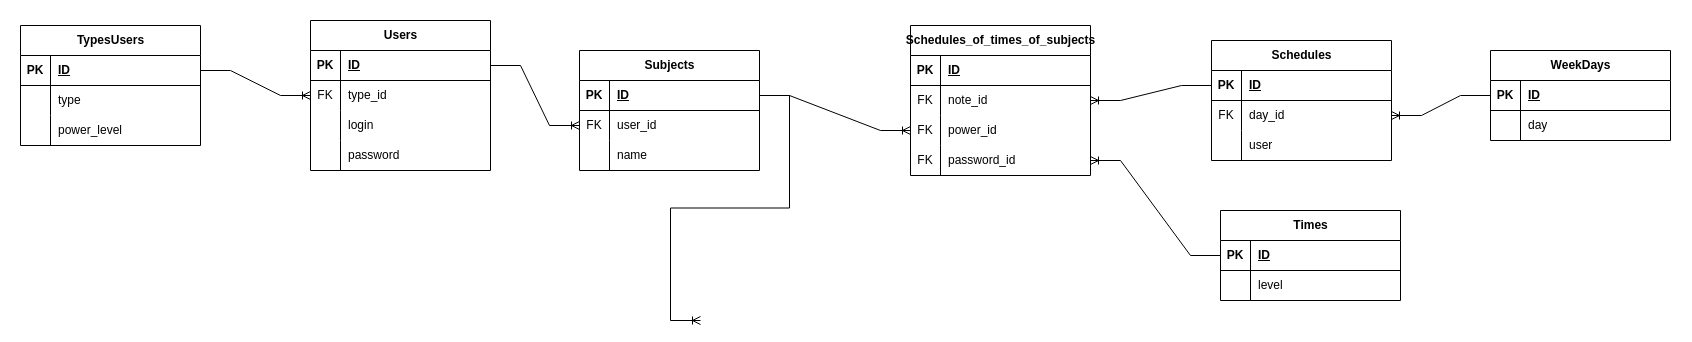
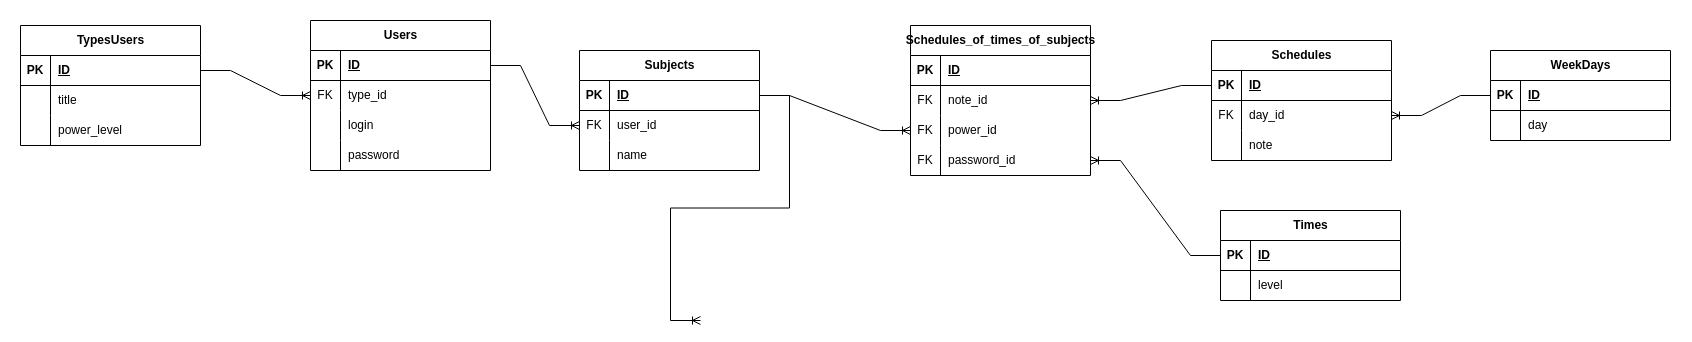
  <mxCell id="0" />
  <mxCell id="1" parent="0" />
  <mxCell id="2" value="Users" style="shape=table;startSize=30;container=1;collapsible=1;childLayout=tableLayout;fixedRows=1;rowLines=0;fontStyle=1;align=center;resizeLast=1;html=1;" parent="1" vertex="1"><mxGeometry x="310" y="20" width="180" height="150" as="geometry" /></mxCell>
  <mxCell id="3" value="" style="shape=tableRow;horizontal=0;startSize=0;swimlaneHead=0;swimlaneBody=0;fillColor=none;collapsible=0;dropTarget=0;points=[[0,0.5],[1,0.5]];portConstraint=eastwest;top=0;left=0;right=0;bottom=1;" parent="2" vertex="1"><mxGeometry y="30" width="180" height="30" as="geometry" /></mxCell>
  <mxCell id="4" value="PK" style="shape=partialRectangle;connectable=0;fillColor=none;top=0;left=0;bottom=0;right=0;fontStyle=1;overflow=hidden;whiteSpace=wrap;html=1;" parent="3" vertex="1"><mxGeometry width="30" height="30" as="geometry"><mxRectangle width="30" height="30" as="alternateBounds" /></mxGeometry></mxCell>
  <mxCell id="5" value="ID" style="shape=partialRectangle;connectable=0;fillColor=none;top=0;left=0;bottom=0;right=0;align=left;spacingLeft=6;fontStyle=5;overflow=hidden;whiteSpace=wrap;html=1;" parent="3" vertex="1"><mxGeometry x="30" width="150" height="30" as="geometry"><mxRectangle width="150" height="30" as="alternateBounds" /></mxGeometry></mxCell>
  <mxCell id="6" value="" style="shape=tableRow;horizontal=0;startSize=0;swimlaneHead=0;swimlaneBody=0;fillColor=none;collapsible=0;dropTarget=0;points=[[0,0.5],[1,0.5]];portConstraint=eastwest;top=0;left=0;right=0;bottom=0;" parent="2" vertex="1"><mxGeometry y="60" width="180" height="30" as="geometry" /></mxCell>
  <mxCell id="7" value="FK" style="shape=partialRectangle;connectable=0;fillColor=none;top=0;left=0;bottom=0;right=0;fontStyle=0;overflow=hidden;whiteSpace=wrap;html=1;" parent="6" vertex="1"><mxGeometry width="30" height="30" as="geometry"><mxRectangle width="30" height="30" as="alternateBounds" /></mxGeometry></mxCell>
  <mxCell id="8" value="type_id" style="shape=partialRectangle;connectable=0;fillColor=none;top=0;left=0;bottom=0;right=0;align=left;spacingLeft=6;fontStyle=0;overflow=hidden;whiteSpace=wrap;html=1;" parent="6" vertex="1"><mxGeometry x="30" width="150" height="30" as="geometry"><mxRectangle width="150" height="30" as="alternateBounds" /></mxGeometry></mxCell>
  <mxCell id="9" value="" style="shape=tableRow;horizontal=0;startSize=0;swimlaneHead=0;swimlaneBody=0;fillColor=none;collapsible=0;dropTarget=0;points=[[0,0.5],[1,0.5]];portConstraint=eastwest;top=0;left=0;right=0;bottom=0;" parent="2" vertex="1"><mxGeometry y="90" width="180" height="30" as="geometry" /></mxCell>
  <mxCell id="10" value="" style="shape=partialRectangle;connectable=0;fillColor=none;top=0;left=0;bottom=0;right=0;editable=1;overflow=hidden;whiteSpace=wrap;html=1;" parent="9" vertex="1"><mxGeometry width="30" height="30" as="geometry"><mxRectangle width="30" height="30" as="alternateBounds" /></mxGeometry></mxCell>
  <mxCell id="11" value="login" style="shape=partialRectangle;connectable=0;fillColor=none;top=0;left=0;bottom=0;right=0;align=left;spacingLeft=6;overflow=hidden;whiteSpace=wrap;html=1;" parent="9" vertex="1"><mxGeometry x="30" width="150" height="30" as="geometry"><mxRectangle width="150" height="30" as="alternateBounds" /></mxGeometry></mxCell>
  <mxCell id="12" value="" style="shape=tableRow;horizontal=0;startSize=0;swimlaneHead=0;swimlaneBody=0;fillColor=none;collapsible=0;dropTarget=0;points=[[0,0.5],[1,0.5]];portConstraint=eastwest;top=0;left=0;right=0;bottom=0;" parent="2" vertex="1"><mxGeometry y="120" width="180" height="30" as="geometry" /></mxCell>
  <mxCell id="13" value="" style="shape=partialRectangle;connectable=0;fillColor=none;top=0;left=0;bottom=0;right=0;editable=1;overflow=hidden;whiteSpace=wrap;html=1;" parent="12" vertex="1"><mxGeometry width="30" height="30" as="geometry"><mxRectangle width="30" height="30" as="alternateBounds" /></mxGeometry></mxCell>
  <mxCell id="14" value="password" style="shape=partialRectangle;connectable=0;fillColor=none;top=0;left=0;bottom=0;right=0;align=left;spacingLeft=6;overflow=hidden;whiteSpace=wrap;html=1;" parent="12" vertex="1"><mxGeometry x="30" width="150" height="30" as="geometry"><mxRectangle width="150" height="30" as="alternateBounds" /></mxGeometry></mxCell>
  <mxCell id="15" value="TypesUsers" style="shape=table;startSize=30;container=1;collapsible=1;childLayout=tableLayout;fixedRows=1;rowLines=0;fontStyle=1;align=center;resizeLast=1;html=1;" parent="1" vertex="1"><mxGeometry x="20" y="25" width="180" height="120" as="geometry" /></mxCell>
  <mxCell id="16" value="" style="shape=tableRow;horizontal=0;startSize=0;swimlaneHead=0;swimlaneBody=0;fillColor=none;collapsible=0;dropTarget=0;points=[[0,0.5],[1,0.5]];portConstraint=eastwest;top=0;left=0;right=0;bottom=1;" parent="15" vertex="1"><mxGeometry y="30" width="180" height="30" as="geometry" /></mxCell>
  <mxCell id="17" value="PK" style="shape=partialRectangle;connectable=0;fillColor=none;top=0;left=0;bottom=0;right=0;fontStyle=1;overflow=hidden;whiteSpace=wrap;html=1;" parent="16" vertex="1"><mxGeometry width="30" height="30" as="geometry"><mxRectangle width="30" height="30" as="alternateBounds" /></mxGeometry></mxCell>
  <mxCell id="18" value="ID" style="shape=partialRectangle;connectable=0;fillColor=none;top=0;left=0;bottom=0;right=0;align=left;spacingLeft=6;fontStyle=5;overflow=hidden;whiteSpace=wrap;html=1;" parent="16" vertex="1"><mxGeometry x="30" width="150" height="30" as="geometry"><mxRectangle width="150" height="30" as="alternateBounds" /></mxGeometry></mxCell>
  <mxCell id="19" value="" style="shape=tableRow;horizontal=0;startSize=0;swimlaneHead=0;swimlaneBody=0;fillColor=none;collapsible=0;dropTarget=0;points=[[0,0.5],[1,0.5]];portConstraint=eastwest;top=0;left=0;right=0;bottom=0;" parent="15" vertex="1"><mxGeometry y="60" width="180" height="30" as="geometry" /></mxCell>
  <mxCell id="20" value="" style="shape=partialRectangle;connectable=0;fillColor=none;top=0;left=0;bottom=0;right=0;editable=1;overflow=hidden;whiteSpace=wrap;html=1;" parent="19" vertex="1"><mxGeometry width="30" height="30" as="geometry"><mxRectangle width="30" height="30" as="alternateBounds" /></mxGeometry></mxCell>
- <mxCell id="21" value="type" style="shape=partialRectangle;connectable=0;fillColor=none;top=0;left=0;bottom=0;right=0;align=left;spacingLeft=6;overflow=hidden;whiteSpace=wrap;html=1;" parent="19" vertex="1"><mxGeometry x="30" width="150" height="30" as="geometry"><mxRectangle width="150" height="30" as="alternateBounds" /></mxGeometry></mxCell>
+ <mxCell id="21" value="title" style="shape=partialRectangle;connectable=0;fillColor=none;top=0;left=0;bottom=0;right=0;align=left;spacingLeft=6;overflow=hidden;whiteSpace=wrap;html=1;" parent="19" vertex="1"><mxGeometry x="30" width="150" height="30" as="geometry"><mxRectangle width="150" height="30" as="alternateBounds" /></mxGeometry></mxCell>
  <mxCell id="22" value="" style="shape=tableRow;horizontal=0;startSize=0;swimlaneHead=0;swimlaneBody=0;fillColor=none;collapsible=0;dropTarget=0;points=[[0,0.5],[1,0.5]];portConstraint=eastwest;top=0;left=0;right=0;bottom=0;" parent="15" vertex="1"><mxGeometry y="90" width="180" height="30" as="geometry" /></mxCell>
  <mxCell id="23" value="" style="shape=partialRectangle;connectable=0;fillColor=none;top=0;left=0;bottom=0;right=0;editable=1;overflow=hidden;whiteSpace=wrap;html=1;" parent="22" vertex="1"><mxGeometry width="30" height="30" as="geometry"><mxRectangle width="30" height="30" as="alternateBounds" /></mxGeometry></mxCell>
  <mxCell id="24" value="power_level" style="shape=partialRectangle;connectable=0;fillColor=none;top=0;left=0;bottom=0;right=0;align=left;spacingLeft=6;overflow=hidden;whiteSpace=wrap;html=1;" parent="22" vertex="1"><mxGeometry x="30" width="150" height="30" as="geometry"><mxRectangle width="150" height="30" as="alternateBounds" /></mxGeometry></mxCell>
  <mxCell id="25" value="Subjects" style="shape=table;startSize=30;container=1;collapsible=1;childLayout=tableLayout;fixedRows=1;rowLines=0;fontStyle=1;align=center;resizeLast=1;html=1;" parent="1" vertex="1"><mxGeometry x="579" y="50" width="180" height="120" as="geometry" /></mxCell>
  <mxCell id="26" value="" style="shape=tableRow;horizontal=0;startSize=0;swimlaneHead=0;swimlaneBody=0;fillColor=none;collapsible=0;dropTarget=0;points=[[0,0.5],[1,0.5]];portConstraint=eastwest;top=0;left=0;right=0;bottom=1;" parent="25" vertex="1"><mxGeometry y="30" width="180" height="30" as="geometry" /></mxCell>
  <mxCell id="27" value="PK" style="shape=partialRectangle;connectable=0;fillColor=none;top=0;left=0;bottom=0;right=0;fontStyle=1;overflow=hidden;whiteSpace=wrap;html=1;" parent="26" vertex="1"><mxGeometry width="30" height="30" as="geometry"><mxRectangle width="30" height="30" as="alternateBounds" /></mxGeometry></mxCell>
  <mxCell id="28" value="ID" style="shape=partialRectangle;connectable=0;fillColor=none;top=0;left=0;bottom=0;right=0;align=left;spacingLeft=6;fontStyle=5;overflow=hidden;whiteSpace=wrap;html=1;" parent="26" vertex="1"><mxGeometry x="30" width="150" height="30" as="geometry"><mxRectangle width="150" height="30" as="alternateBounds" /></mxGeometry></mxCell>
  <mxCell id="29" value="" style="shape=tableRow;horizontal=0;startSize=0;swimlaneHead=0;swimlaneBody=0;fillColor=none;collapsible=0;dropTarget=0;points=[[0,0.5],[1,0.5]];portConstraint=eastwest;top=0;left=0;right=0;bottom=0;" parent="25" vertex="1"><mxGeometry y="60" width="180" height="30" as="geometry" /></mxCell>
  <mxCell id="30" value="FK" style="shape=partialRectangle;connectable=0;fillColor=none;top=0;left=0;bottom=0;right=0;fontStyle=0;overflow=hidden;whiteSpace=wrap;html=1;" parent="29" vertex="1"><mxGeometry width="30" height="30" as="geometry"><mxRectangle width="30" height="30" as="alternateBounds" /></mxGeometry></mxCell>
  <mxCell id="31" value="user_id" style="shape=partialRectangle;connectable=0;fillColor=none;top=0;left=0;bottom=0;right=0;align=left;spacingLeft=6;fontStyle=0;overflow=hidden;whiteSpace=wrap;html=1;" parent="29" vertex="1"><mxGeometry x="30" width="150" height="30" as="geometry"><mxRectangle width="150" height="30" as="alternateBounds" /></mxGeometry></mxCell>
  <mxCell id="32" value="" style="shape=tableRow;horizontal=0;startSize=0;swimlaneHead=0;swimlaneBody=0;fillColor=none;collapsible=0;dropTarget=0;points=[[0,0.5],[1,0.5]];portConstraint=eastwest;top=0;left=0;right=0;bottom=0;" parent="25" vertex="1"><mxGeometry y="90" width="180" height="30" as="geometry" /></mxCell>
  <mxCell id="33" value="" style="shape=partialRectangle;connectable=0;fillColor=none;top=0;left=0;bottom=0;right=0;editable=1;overflow=hidden;whiteSpace=wrap;html=1;" parent="32" vertex="1"><mxGeometry width="30" height="30" as="geometry"><mxRectangle width="30" height="30" as="alternateBounds" /></mxGeometry></mxCell>
  <mxCell id="34" value="name" style="shape=partialRectangle;connectable=0;fillColor=none;top=0;left=0;bottom=0;right=0;align=left;spacingLeft=6;overflow=hidden;whiteSpace=wrap;html=1;" parent="32" vertex="1"><mxGeometry x="30" width="150" height="30" as="geometry"><mxRectangle width="150" height="30" as="alternateBounds" /></mxGeometry></mxCell>
  <mxCell id="35" value="Times" style="shape=table;startSize=30;container=1;collapsible=1;childLayout=tableLayout;fixedRows=1;rowLines=0;fontStyle=1;align=center;resizeLast=1;html=1;" parent="1" vertex="1"><mxGeometry x="1220" y="210" width="180" height="90" as="geometry" /></mxCell>
  <mxCell id="36" value="" style="shape=tableRow;horizontal=0;startSize=0;swimlaneHead=0;swimlaneBody=0;fillColor=none;collapsible=0;dropTarget=0;points=[[0,0.5],[1,0.5]];portConstraint=eastwest;top=0;left=0;right=0;bottom=1;" parent="35" vertex="1"><mxGeometry y="30" width="180" height="30" as="geometry" /></mxCell>
  <mxCell id="37" value="PK" style="shape=partialRectangle;connectable=0;fillColor=none;top=0;left=0;bottom=0;right=0;fontStyle=1;overflow=hidden;whiteSpace=wrap;html=1;" parent="36" vertex="1"><mxGeometry width="30" height="30" as="geometry"><mxRectangle width="30" height="30" as="alternateBounds" /></mxGeometry></mxCell>
  <mxCell id="38" value="ID" style="shape=partialRectangle;connectable=0;fillColor=none;top=0;left=0;bottom=0;right=0;align=left;spacingLeft=6;fontStyle=5;overflow=hidden;whiteSpace=wrap;html=1;" parent="36" vertex="1"><mxGeometry x="30" width="150" height="30" as="geometry"><mxRectangle width="150" height="30" as="alternateBounds" /></mxGeometry></mxCell>
  <mxCell id="39" value="" style="shape=tableRow;horizontal=0;startSize=0;swimlaneHead=0;swimlaneBody=0;fillColor=none;collapsible=0;dropTarget=0;points=[[0,0.5],[1,0.5]];portConstraint=eastwest;top=0;left=0;right=0;bottom=0;" parent="35" vertex="1"><mxGeometry y="60" width="180" height="30" as="geometry" /></mxCell>
  <mxCell id="40" value="" style="shape=partialRectangle;connectable=0;fillColor=none;top=0;left=0;bottom=0;right=0;editable=1;overflow=hidden;whiteSpace=wrap;html=1;" parent="39" vertex="1"><mxGeometry width="30" height="30" as="geometry"><mxRectangle width="30" height="30" as="alternateBounds" /></mxGeometry></mxCell>
  <mxCell id="41" value="level" style="shape=partialRectangle;connectable=0;fillColor=none;top=0;left=0;bottom=0;right=0;align=left;spacingLeft=6;overflow=hidden;whiteSpace=wrap;html=1;" parent="39" vertex="1"><mxGeometry x="30" width="150" height="30" as="geometry"><mxRectangle width="150" height="30" as="alternateBounds" /></mxGeometry></mxCell>
  <mxCell id="42" value="Schedules_of_times_of_subjects" style="shape=table;startSize=30;container=1;collapsible=1;childLayout=tableLayout;fixedRows=1;rowLines=0;fontStyle=1;align=center;resizeLast=1;html=1;" parent="1" vertex="1"><mxGeometry x="910" y="25" width="180" height="150" as="geometry" /></mxCell>
  <mxCell id="43" value="" style="shape=tableRow;horizontal=0;startSize=0;swimlaneHead=0;swimlaneBody=0;fillColor=none;collapsible=0;dropTarget=0;points=[[0,0.5],[1,0.5]];portConstraint=eastwest;top=0;left=0;right=0;bottom=1;" parent="42" vertex="1"><mxGeometry y="30" width="180" height="30" as="geometry" /></mxCell>
  <mxCell id="44" value="PK" style="shape=partialRectangle;connectable=0;fillColor=none;top=0;left=0;bottom=0;right=0;fontStyle=1;overflow=hidden;whiteSpace=wrap;html=1;" parent="43" vertex="1"><mxGeometry width="30" height="30" as="geometry"><mxRectangle width="30" height="30" as="alternateBounds" /></mxGeometry></mxCell>
  <mxCell id="45" value="ID" style="shape=partialRectangle;connectable=0;fillColor=none;top=0;left=0;bottom=0;right=0;align=left;spacingLeft=6;fontStyle=5;overflow=hidden;whiteSpace=wrap;html=1;" parent="43" vertex="1"><mxGeometry x="30" width="150" height="30" as="geometry"><mxRectangle width="150" height="30" as="alternateBounds" /></mxGeometry></mxCell>
  <mxCell id="46" value="" style="shape=tableRow;horizontal=0;startSize=0;swimlaneHead=0;swimlaneBody=0;fillColor=none;collapsible=0;dropTarget=0;points=[[0,0.5],[1,0.5]];portConstraint=eastwest;top=0;left=0;right=0;bottom=0;" vertex="1" parent="42"><mxGeometry y="60" width="180" height="30" as="geometry" /></mxCell>
  <mxCell id="47" value="FK" style="shape=partialRectangle;connectable=0;fillColor=none;top=0;left=0;bottom=0;right=0;fontStyle=0;overflow=hidden;whiteSpace=wrap;html=1;" vertex="1" parent="46"><mxGeometry width="30" height="30" as="geometry"><mxRectangle width="30" height="30" as="alternateBounds" /></mxGeometry></mxCell>
  <mxCell id="48" value="note_id" style="shape=partialRectangle;connectable=0;fillColor=none;top=0;left=0;bottom=0;right=0;align=left;spacingLeft=6;fontStyle=0;overflow=hidden;whiteSpace=wrap;html=1;" vertex="1" parent="46"><mxGeometry x="30" width="150" height="30" as="geometry"><mxRectangle width="150" height="30" as="alternateBounds" /></mxGeometry></mxCell>
  <mxCell id="49" value="" style="shape=tableRow;horizontal=0;startSize=0;swimlaneHead=0;swimlaneBody=0;fillColor=none;collapsible=0;dropTarget=0;points=[[0,0.5],[1,0.5]];portConstraint=eastwest;top=0;left=0;right=0;bottom=0;" vertex="1" parent="42"><mxGeometry y="90" width="180" height="30" as="geometry" /></mxCell>
  <mxCell id="50" value="FK" style="shape=partialRectangle;connectable=0;fillColor=none;top=0;left=0;bottom=0;right=0;fontStyle=0;overflow=hidden;whiteSpace=wrap;html=1;" vertex="1" parent="49"><mxGeometry width="30" height="30" as="geometry"><mxRectangle width="30" height="30" as="alternateBounds" /></mxGeometry></mxCell>
  <mxCell id="51" value="power_id" style="shape=partialRectangle;connectable=0;fillColor=none;top=0;left=0;bottom=0;right=0;align=left;spacingLeft=6;fontStyle=0;overflow=hidden;whiteSpace=wrap;html=1;" vertex="1" parent="49"><mxGeometry x="30" width="150" height="30" as="geometry"><mxRectangle width="150" height="30" as="alternateBounds" /></mxGeometry></mxCell>
  <mxCell id="52" value="" style="shape=tableRow;horizontal=0;startSize=0;swimlaneHead=0;swimlaneBody=0;fillColor=none;collapsible=0;dropTarget=0;points=[[0,0.5],[1,0.5]];portConstraint=eastwest;top=0;left=0;right=0;bottom=0;" vertex="1" parent="42"><mxGeometry y="120" width="180" height="30" as="geometry" /></mxCell>
  <mxCell id="53" value="FK" style="shape=partialRectangle;connectable=0;fillColor=none;top=0;left=0;bottom=0;right=0;fontStyle=0;overflow=hidden;whiteSpace=wrap;html=1;" vertex="1" parent="52"><mxGeometry width="30" height="30" as="geometry"><mxRectangle width="30" height="30" as="alternateBounds" /></mxGeometry></mxCell>
  <mxCell id="54" value="password_id" style="shape=partialRectangle;connectable=0;fillColor=none;top=0;left=0;bottom=0;right=0;align=left;spacingLeft=6;fontStyle=0;overflow=hidden;whiteSpace=wrap;html=1;" vertex="1" parent="52"><mxGeometry x="30" width="150" height="30" as="geometry"><mxRectangle width="150" height="30" as="alternateBounds" /></mxGeometry></mxCell>
  <mxCell id="55" value="Schedules" style="shape=table;startSize=30;container=1;collapsible=1;childLayout=tableLayout;fixedRows=1;rowLines=0;fontStyle=1;align=center;resizeLast=1;html=1;" parent="1" vertex="1"><mxGeometry x="1211" y="40" width="180" height="120" as="geometry" /></mxCell>
  <mxCell id="56" value="" style="shape=tableRow;horizontal=0;startSize=0;swimlaneHead=0;swimlaneBody=0;fillColor=none;collapsible=0;dropTarget=0;points=[[0,0.5],[1,0.5]];portConstraint=eastwest;top=0;left=0;right=0;bottom=1;" parent="55" vertex="1"><mxGeometry y="30" width="180" height="30" as="geometry" /></mxCell>
  <mxCell id="57" value="PK" style="shape=partialRectangle;connectable=0;fillColor=none;top=0;left=0;bottom=0;right=0;fontStyle=1;overflow=hidden;whiteSpace=wrap;html=1;" parent="56" vertex="1"><mxGeometry width="30" height="30" as="geometry"><mxRectangle width="30" height="30" as="alternateBounds" /></mxGeometry></mxCell>
  <mxCell id="58" value="ID" style="shape=partialRectangle;connectable=0;fillColor=none;top=0;left=0;bottom=0;right=0;align=left;spacingLeft=6;fontStyle=5;overflow=hidden;whiteSpace=wrap;html=1;" parent="56" vertex="1"><mxGeometry x="30" width="150" height="30" as="geometry"><mxRectangle width="150" height="30" as="alternateBounds" /></mxGeometry></mxCell>
  <mxCell id="59" value="" style="shape=tableRow;horizontal=0;startSize=0;swimlaneHead=0;swimlaneBody=0;fillColor=none;collapsible=0;dropTarget=0;points=[[0,0.5],[1,0.5]];portConstraint=eastwest;top=0;left=0;right=0;bottom=0;" parent="55" vertex="1"><mxGeometry y="60" width="180" height="30" as="geometry" /></mxCell>
  <mxCell id="60" value="FK" style="shape=partialRectangle;connectable=0;fillColor=none;top=0;left=0;bottom=0;right=0;fontStyle=0;overflow=hidden;whiteSpace=wrap;html=1;" parent="59" vertex="1"><mxGeometry width="30" height="30" as="geometry"><mxRectangle width="30" height="30" as="alternateBounds" /></mxGeometry></mxCell>
  <mxCell id="61" value="day_id" style="shape=partialRectangle;connectable=0;fillColor=none;top=0;left=0;bottom=0;right=0;align=left;spacingLeft=6;fontStyle=0;overflow=hidden;whiteSpace=wrap;html=1;" parent="59" vertex="1"><mxGeometry x="30" width="150" height="30" as="geometry"><mxRectangle width="150" height="30" as="alternateBounds" /></mxGeometry></mxCell>
  <mxCell id="62" value="" style="shape=tableRow;horizontal=0;startSize=0;swimlaneHead=0;swimlaneBody=0;fillColor=none;collapsible=0;dropTarget=0;points=[[0,0.5],[1,0.5]];portConstraint=eastwest;top=0;left=0;right=0;bottom=0;" parent="55" vertex="1"><mxGeometry y="90" width="180" height="30" as="geometry" /></mxCell>
  <mxCell id="63" value="" style="shape=partialRectangle;connectable=0;fillColor=none;top=0;left=0;bottom=0;right=0;editable=1;overflow=hidden;whiteSpace=wrap;html=1;" parent="62" vertex="1"><mxGeometry width="30" height="30" as="geometry"><mxRectangle width="30" height="30" as="alternateBounds" /></mxGeometry></mxCell>
- <mxCell id="64" value="user" style="shape=partialRectangle;connectable=0;fillColor=none;top=0;left=0;bottom=0;right=0;align=left;spacingLeft=6;overflow=hidden;whiteSpace=wrap;html=1;" parent="62" vertex="1"><mxGeometry x="30" width="150" height="30" as="geometry"><mxRectangle width="150" height="30" as="alternateBounds" /></mxGeometry></mxCell>
+ <mxCell id="64" value="note" style="shape=partialRectangle;connectable=0;fillColor=none;top=0;left=0;bottom=0;right=0;align=left;spacingLeft=6;overflow=hidden;whiteSpace=wrap;html=1;" parent="62" vertex="1"><mxGeometry x="30" width="150" height="30" as="geometry"><mxRectangle width="150" height="30" as="alternateBounds" /></mxGeometry></mxCell>
  <mxCell id="65" value="WeekDays" style="shape=table;startSize=30;container=1;collapsible=1;childLayout=tableLayout;fixedRows=1;rowLines=0;fontStyle=1;align=center;resizeLast=1;html=1;" parent="1" vertex="1"><mxGeometry x="1490" y="50" width="180" height="90" as="geometry" /></mxCell>
  <mxCell id="66" value="" style="shape=tableRow;horizontal=0;startSize=0;swimlaneHead=0;swimlaneBody=0;fillColor=none;collapsible=0;dropTarget=0;points=[[0,0.5],[1,0.5]];portConstraint=eastwest;top=0;left=0;right=0;bottom=1;" parent="65" vertex="1"><mxGeometry y="30" width="180" height="30" as="geometry" /></mxCell>
  <mxCell id="67" value="PK" style="shape=partialRectangle;connectable=0;fillColor=none;top=0;left=0;bottom=0;right=0;fontStyle=1;overflow=hidden;whiteSpace=wrap;html=1;" parent="66" vertex="1"><mxGeometry width="30" height="30" as="geometry"><mxRectangle width="30" height="30" as="alternateBounds" /></mxGeometry></mxCell>
  <mxCell id="68" value="ID" style="shape=partialRectangle;connectable=0;fillColor=none;top=0;left=0;bottom=0;right=0;align=left;spacingLeft=6;fontStyle=5;overflow=hidden;whiteSpace=wrap;html=1;" parent="66" vertex="1"><mxGeometry x="30" width="150" height="30" as="geometry"><mxRectangle width="150" height="30" as="alternateBounds" /></mxGeometry></mxCell>
  <mxCell id="69" value="" style="shape=tableRow;horizontal=0;startSize=0;swimlaneHead=0;swimlaneBody=0;fillColor=none;collapsible=0;dropTarget=0;points=[[0,0.5],[1,0.5]];portConstraint=eastwest;top=0;left=0;right=0;bottom=0;" parent="65" vertex="1"><mxGeometry y="60" width="180" height="30" as="geometry" /></mxCell>
  <mxCell id="70" value="" style="shape=partialRectangle;connectable=0;fillColor=none;top=0;left=0;bottom=0;right=0;editable=1;overflow=hidden;whiteSpace=wrap;html=1;" parent="69" vertex="1"><mxGeometry width="30" height="30" as="geometry"><mxRectangle width="30" height="30" as="alternateBounds" /></mxGeometry></mxCell>
  <mxCell id="71" value="day" style="shape=partialRectangle;connectable=0;fillColor=none;top=0;left=0;bottom=0;right=0;align=left;spacingLeft=6;overflow=hidden;whiteSpace=wrap;html=1;" parent="69" vertex="1"><mxGeometry x="30" width="150" height="30" as="geometry"><mxRectangle width="150" height="30" as="alternateBounds" /></mxGeometry></mxCell>
  <mxCell id="72" value="" style="edgeStyle=entityRelationEdgeStyle;fontSize=12;html=1;endArrow=ERoneToMany;rounded=0;" parent="1" source="16" target="6" edge="1"><mxGeometry width="100" height="100" relative="1" as="geometry"><mxPoint x="180" y="230" as="sourcePoint" /><mxPoint x="280" y="130" as="targetPoint" /></mxGeometry></mxCell>
  <mxCell id="73" value="" style="edgeStyle=entityRelationEdgeStyle;fontSize=12;html=1;endArrow=ERoneToMany;rounded=0;exitX=1;exitY=0.5;exitDx=0;exitDy=0;" parent="1" source="3" target="29" edge="1"><mxGeometry width="100" height="100" relative="1" as="geometry"><mxPoint x="450" y="290" as="sourcePoint" /><mxPoint x="550" y="190" as="targetPoint" /></mxGeometry></mxCell>
  <mxCell id="74" value="" style="edgeStyle=entityRelationEdgeStyle;fontSize=12;html=1;endArrow=ERoneToMany;rounded=0;" edge="1" parent="1" source="26"><mxGeometry width="100" height="100" relative="1" as="geometry"><mxPoint x="670" y="360" as="sourcePoint" /><mxPoint x="700" y="320" as="targetPoint" /></mxGeometry></mxCell>
  <mxCell id="75" value="" style="edgeStyle=entityRelationEdgeStyle;fontSize=12;html=1;endArrow=ERoneToMany;rounded=0;" edge="1" parent="1" source="26" target="49"><mxGeometry width="100" height="100" relative="1" as="geometry"><mxPoint x="336" y="330" as="sourcePoint" /><mxPoint x="436" y="230" as="targetPoint" /><Array as="points"><mxPoint x="610" y="310" /></Array></mxGeometry></mxCell>
  <mxCell id="76" value="" style="edgeStyle=entityRelationEdgeStyle;fontSize=12;html=1;endArrow=ERoneToMany;rounded=0;" edge="1" parent="1" source="36" target="52"><mxGeometry width="100" height="100" relative="1" as="geometry"><mxPoint x="330" y="330" as="sourcePoint" /><mxPoint x="430" y="230" as="targetPoint" /></mxGeometry></mxCell>
  <mxCell id="77" value="" style="edgeStyle=entityRelationEdgeStyle;fontSize=12;html=1;endArrow=ERoneToMany;rounded=0;" edge="1" parent="1" source="56" target="46"><mxGeometry width="100" height="100" relative="1" as="geometry"><mxPoint x="330" y="340" as="sourcePoint" /><mxPoint x="430" y="240" as="targetPoint" /></mxGeometry></mxCell>
  <mxCell id="78" value="" style="edgeStyle=entityRelationEdgeStyle;fontSize=12;html=1;endArrow=ERoneToMany;rounded=0;" edge="1" parent="1" source="66" target="59"><mxGeometry width="100" height="100" relative="1" as="geometry"><mxPoint x="330" y="340" as="sourcePoint" /><mxPoint x="430" y="240" as="targetPoint" /></mxGeometry></mxCell>
